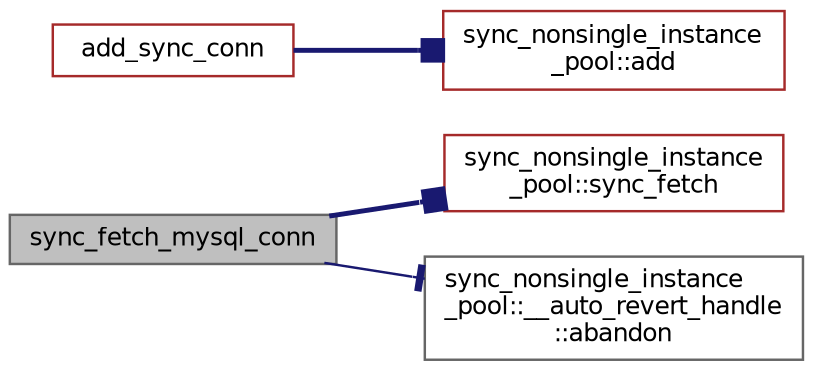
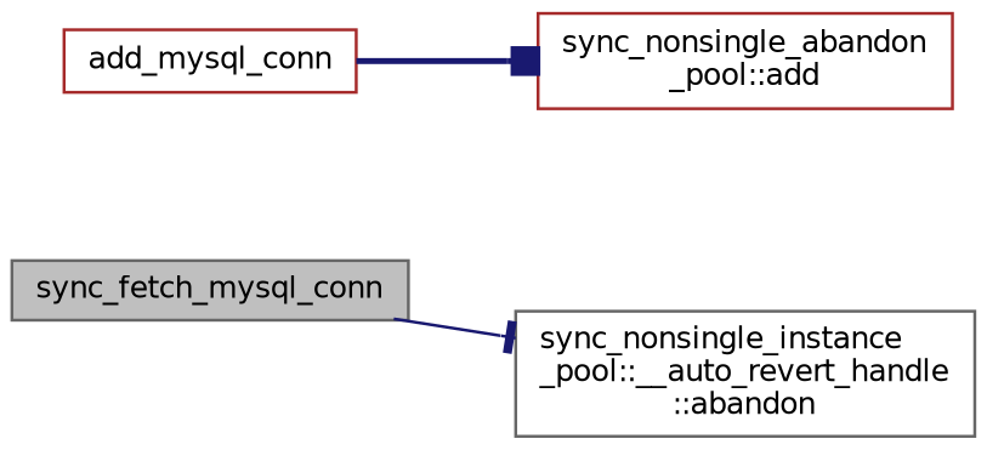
  digraph {
    rankdir=LR
    node [color=brown fillcolor=white fontname=Helvetica fontsize=10 shape=record style=filled]
    edge [arrowhead=box color=midnightblue fontname=Helvetica fontsize=10 labelfontname=Helvetica labelfontsize=10 style=bold]
    n1 [color=gray40 fillcolor=grey75 fontcolor=black height=0.2 label=sync_fetch_mysql_conn width=0.4]
-   n2 [height=0.2 label="sync_nonsingle_instance\l_pool::sync_fetch" width=0.4]
    n3 [color=gray40 height=0.2 label="sync_nonsingle_instance\l_pool::__auto_revert_handle\l::abandon" width=0.4]
-   n4 [height=0.2 label=add_sync_conn width=0.4]
-   n5 [height=0.2 label="sync_nonsingle_instance\l_pool::add" width=0.4]
-   n1 -> n2
+   n4 [height=0.2 label=add_mysql_conn width=0.4]
+   n5 [height=0.2 label="sync_nonsingle_abandon\l_pool::add" width=0.4]
    n1 -> n3 [arrowhead=tee style=solid]
    n4 -> n5
  }
